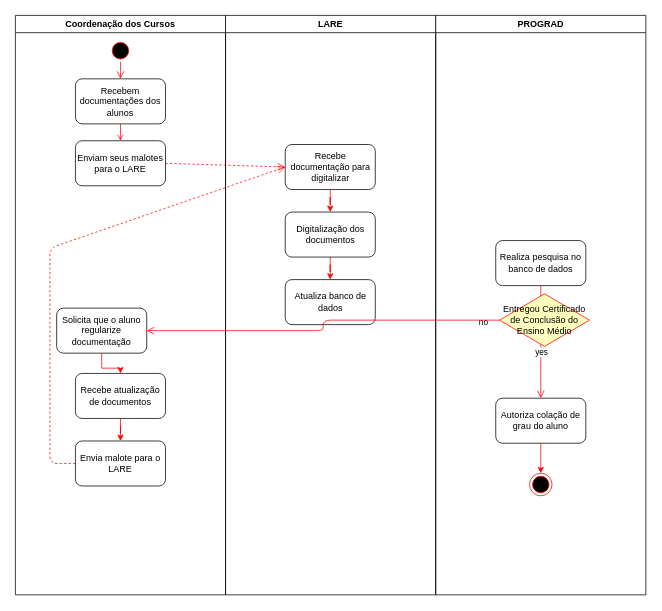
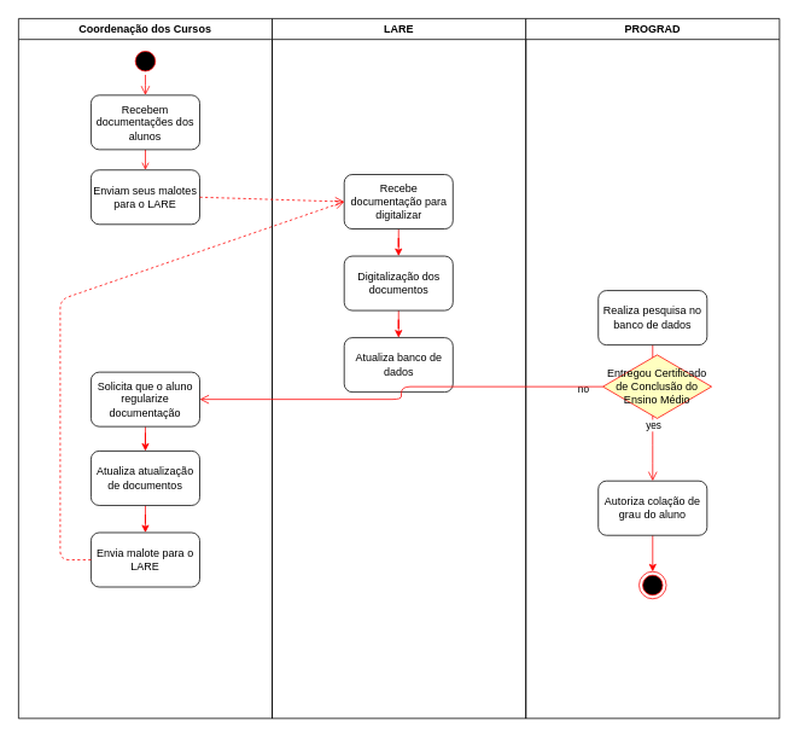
  <mxCell id="0" />
  <mxCell id="1" parent="0" />
  <mxCell id="2" value="Coordenação dos Cursos" style="swimlane;whiteSpace=wrap" parent="1" vertex="1"><mxGeometry x="20" y="20" width="280" height="772" as="geometry" /></mxCell>
  <mxCell id="3" value="" style="ellipse;shape=startState;fillColor=#000000;strokeColor=#ff0000;" parent="2" vertex="1"><mxGeometry x="125" y="32" width="30" height="30" as="geometry" /></mxCell>
  <mxCell id="4" value="" style="edgeStyle=elbowEdgeStyle;elbow=horizontal;verticalAlign=bottom;endArrow=open;endSize=8;strokeColor=#FF0000;endFill=1;rounded=0;entryX=0.5;entryY=0;entryDx=0;entryDy=0;" parent="2" source="3" target="6" edge="1"><mxGeometry x="100" y="40" as="geometry"><mxPoint x="115.5" y="122" as="targetPoint" /></mxGeometry></mxCell>
  <mxCell id="5" value="" style="endArrow=open;strokeColor=#FF0000;endFill=1;rounded=0;exitX=0.5;exitY=1;exitDx=0;exitDy=0;entryX=0.5;entryY=0;entryDx=0;entryDy=0;" parent="2" source="6" target="7" edge="1"><mxGeometry relative="1" as="geometry"><mxPoint x="115" y="160" as="sourcePoint" /><mxPoint x="120.5" y="220" as="targetPoint" /></mxGeometry></mxCell>
  <mxCell id="6" value="Recebem documentações dos alunos" style="rounded=1;whiteSpace=wrap;html=1;" parent="2" vertex="1"><mxGeometry x="80" y="84.5" width="120" height="60" as="geometry" /></mxCell>
  <mxCell id="7" value="Enviam seus malotes para o LARE" style="rounded=1;whiteSpace=wrap;html=1;" parent="2" vertex="1"><mxGeometry x="80" y="167" width="120" height="60" as="geometry" /></mxCell>
  <mxCell id="8" value="" style="edgeStyle=orthogonalEdgeStyle;rounded=0;orthogonalLoop=1;jettySize=auto;html=1;strokeColor=#FF0000;" parent="2" source="9" target="11" edge="1"><mxGeometry relative="1" as="geometry" /></mxCell>
- <mxCell id="9" value="Solicita que o aluno regularize documentação" style="rounded=1;whiteSpace=wrap;html=1;" parent="2" vertex="1"><mxGeometry x="55" y="390" width="120" height="60" as="geometry" /></mxCell>
+ <mxCell id="9" value="Solicita que o aluno regularize documentação" style="rounded=1;whiteSpace=wrap;html=1;" parent="2" vertex="1"><mxGeometry x="80" y="390" width="120" height="60" as="geometry" /></mxCell>
  <mxCell id="10" value="" style="edgeStyle=orthogonalEdgeStyle;rounded=0;orthogonalLoop=1;jettySize=auto;html=1;strokeColor=#FF0000;" parent="2" source="11" target="12" edge="1"><mxGeometry relative="1" as="geometry" /></mxCell>
- <mxCell id="11" value="Recebe atualização de documentos" style="rounded=1;whiteSpace=wrap;html=1;" parent="2" vertex="1"><mxGeometry x="80" y="477" width="120" height="60" as="geometry" /></mxCell>
+ <mxCell id="11" value="Atualiza atualização de documentos" style="rounded=1;whiteSpace=wrap;html=1;" parent="2" vertex="1"><mxGeometry x="80" y="477" width="120" height="60" as="geometry" /></mxCell>
  <mxCell id="12" value="Envia malote para o LARE" style="rounded=1;whiteSpace=wrap;html=1;" parent="2" vertex="1"><mxGeometry x="80" y="567" width="120" height="60" as="geometry" /></mxCell>
  <mxCell id="13" value="LARE" style="swimlane;whiteSpace=wrap" parent="1" vertex="1"><mxGeometry x="300" y="20" width="280" height="772" as="geometry" /></mxCell>
  <mxCell id="14" value="" style="edgeStyle=orthogonalEdgeStyle;rounded=0;orthogonalLoop=1;jettySize=auto;html=1;strokeColor=#FF0000;" parent="13" source="15" target="17" edge="1"><mxGeometry relative="1" as="geometry" /></mxCell>
  <mxCell id="15" value="Recebe documentação para digitalizar" style="rounded=1;whiteSpace=wrap;html=1;" parent="13" vertex="1"><mxGeometry x="79.5" y="172" width="120" height="60" as="geometry" /></mxCell>
  <mxCell id="16" value="" style="edgeStyle=orthogonalEdgeStyle;rounded=0;orthogonalLoop=1;jettySize=auto;html=1;strokeColor=#FF0000;" parent="13" source="17" target="18" edge="1"><mxGeometry relative="1" as="geometry" /></mxCell>
  <mxCell id="17" value="Digitalização dos documentos" style="rounded=1;whiteSpace=wrap;html=1;" parent="13" vertex="1"><mxGeometry x="79.5" y="262" width="120" height="60" as="geometry" /></mxCell>
  <mxCell id="18" value="Atualiza banco de dados" style="rounded=1;whiteSpace=wrap;html=1;" parent="13" vertex="1"><mxGeometry x="79.5" y="352" width="120" height="60" as="geometry" /></mxCell>
  <mxCell id="19" value="PROGRAD" style="swimlane;whiteSpace=wrap" parent="1" vertex="1"><mxGeometry x="580" y="20" width="280" height="772" as="geometry" /></mxCell>
  <mxCell id="20" value="" style="edgeStyle=orthogonalEdgeStyle;rounded=0;orthogonalLoop=1;jettySize=auto;html=1;strokeColor=#FF0000;entryX=0.5;entryY=0;entryDx=0;entryDy=0;" parent="19" source="21" edge="1" target="22"><mxGeometry relative="1" as="geometry"><mxPoint x="140" y="480" as="targetPoint" /></mxGeometry></mxCell>
  <mxCell id="21" value="Realiza pesquisa no banco de dados" style="rounded=1;whiteSpace=wrap;html=1;" parent="19" vertex="1"><mxGeometry x="80" y="300" width="120" height="60" as="geometry" /></mxCell>
  <mxCell id="22" value="Entregou Certificado de Conclusão do Ensino Médio" style="rhombus;whiteSpace=wrap;html=1;fillColor=#ffffc0;strokeColor=#ff0000;" parent="19" vertex="1"><mxGeometry x="85" y="371" width="120" height="70" as="geometry" /></mxCell>
  <mxCell id="23" value="" style="edgeStyle=orthogonalEdgeStyle;rounded=0;orthogonalLoop=1;jettySize=auto;html=1;strokeColor=#FF0000;entryX=0.5;entryY=0;entryDx=0;entryDy=0;" parent="19" source="24" target="26" edge="1"><mxGeometry relative="1" as="geometry"><mxPoint x="140" y="710" as="targetPoint" /></mxGeometry></mxCell>
  <mxCell id="24" value="Autoriza colação de grau do aluno" style="rounded=1;whiteSpace=wrap;html=1;" parent="19" vertex="1"><mxGeometry x="80" y="510" width="120" height="60" as="geometry" /></mxCell>
  <mxCell id="25" value="no" style="edgeStyle=orthogonalEdgeStyle;html=1;align=left;verticalAlign=bottom;endArrow=open;endSize=8;strokeColor=#ff0000;entryX=0.5;entryY=0;entryDx=0;entryDy=0;" parent="19" source="22" target="24" edge="1"><mxGeometry x="-1" y="-86" relative="1" as="geometry"><mxPoint x="140" y="570" as="targetPoint" /><mxPoint x="2" y="-20" as="offset" /><Array as="points"><mxPoint x="140" y="480" /><mxPoint x="140" y="480" /></Array></mxGeometry></mxCell>
  <mxCell id="26" value="" style="ellipse;html=1;shape=endState;fillColor=#000000;strokeColor=#ff0000;" parent="19" vertex="1"><mxGeometry x="125" y="610" width="30" height="30" as="geometry" /></mxCell>
  <mxCell id="27" value="" style="html=1;verticalAlign=bottom;endArrow=open;dashed=1;endSize=8;strokeColor=#FF0000;exitX=1;exitY=0.5;exitDx=0;exitDy=0;entryX=0;entryY=0.5;entryDx=0;entryDy=0;" parent="1" source="7" target="15" edge="1"><mxGeometry relative="1" as="geometry"><mxPoint x="204" y="222" as="sourcePoint" /><mxPoint x="20" y="810" as="targetPoint" /></mxGeometry></mxCell>
  <mxCell id="28" value="yes" style="edgeStyle=orthogonalEdgeStyle;html=1;align=left;verticalAlign=top;endArrow=open;endSize=8;strokeColor=#ff0000;entryX=1;entryY=0.5;entryDx=0;entryDy=0;" parent="1" source="22" target="9" edge="1"><mxGeometry x="-1" y="55" relative="1" as="geometry"><mxPoint x="186" y="495" as="targetPoint" /><mxPoint x="46" y="-25" as="offset" /></mxGeometry></mxCell>
  <mxCell id="29" value="" style="html=1;verticalAlign=bottom;endArrow=open;dashed=1;endSize=8;strokeColor=#FF0000;exitX=0;exitY=0.5;exitDx=0;exitDy=0;entryX=0;entryY=0.5;entryDx=0;entryDy=0;" parent="1" source="12" target="15" edge="1"><mxGeometry relative="1" as="geometry"><mxPoint x="230" y="230" as="sourcePoint" /><mxPoint x="389.5" y="232" as="targetPoint" /><Array as="points"><mxPoint x="66" y="617" /><mxPoint x="66" y="330" /></Array></mxGeometry></mxCell>
